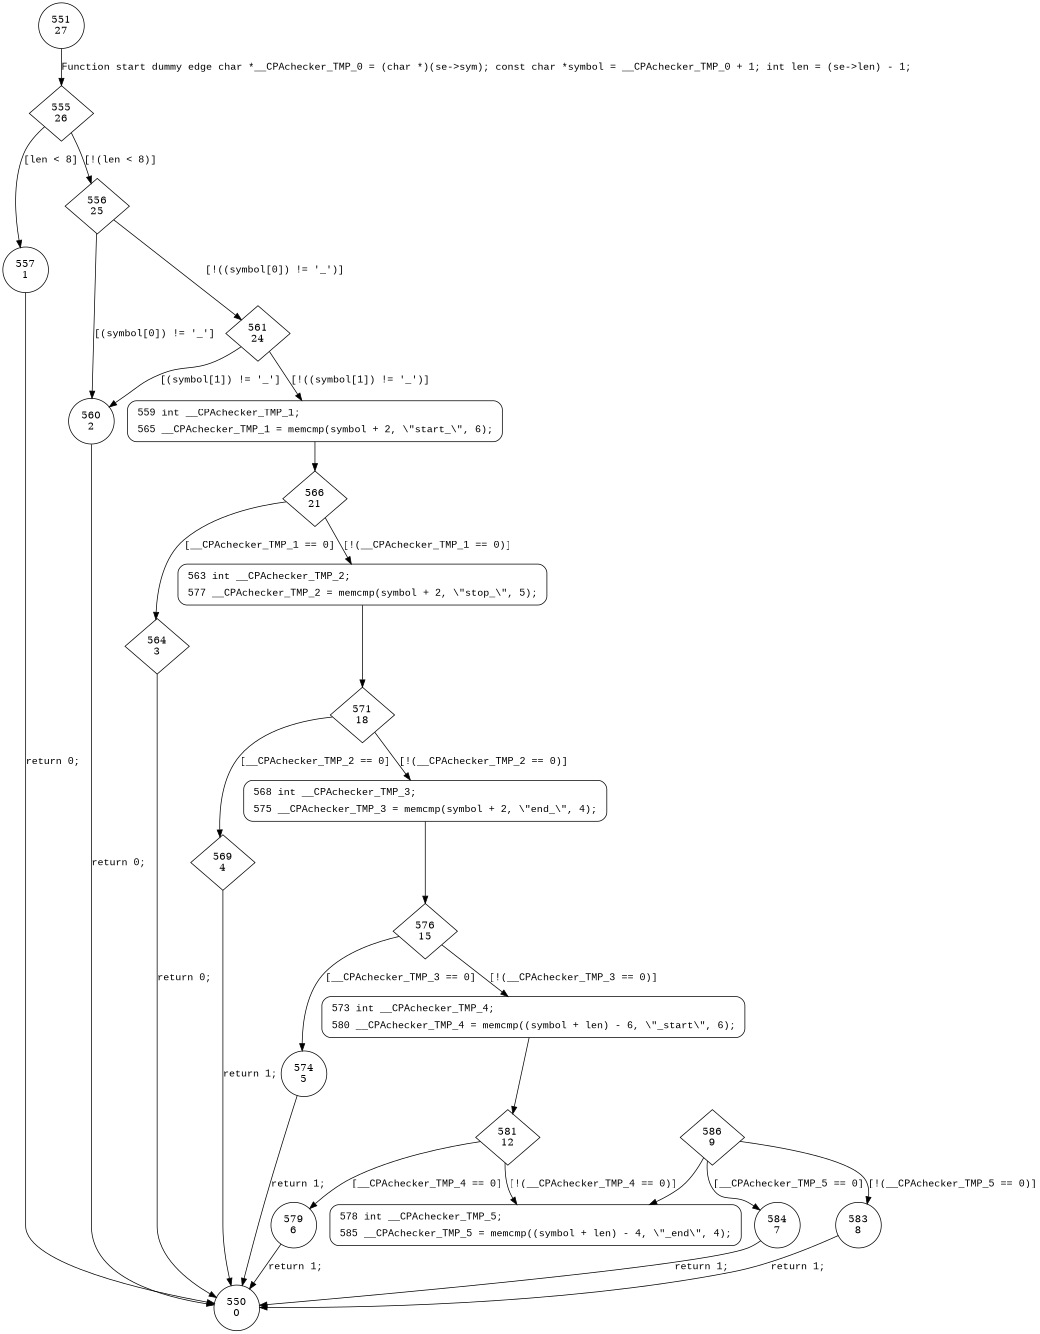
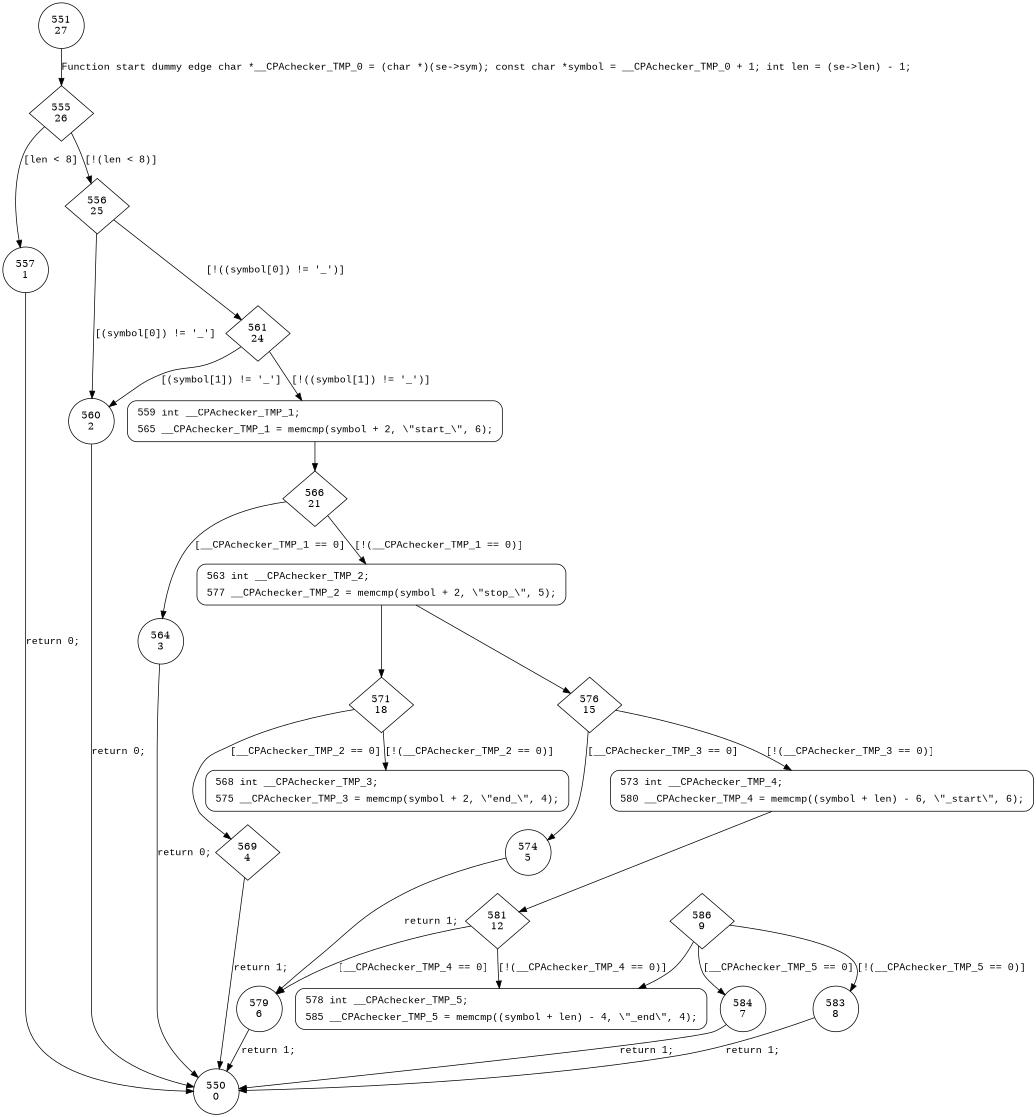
  digraph {
    node [shape=circle]
    edge [fontname="Courier New"]
    n1 [label="551\n27"]
    n2 [label="555\n26" shape=diamond]
    n3 [label="557\n1"]
    n4 [label="556\n25" shape=diamond]
    n5 [label="550\n0"]
    n6 [label="560\n2"]
    n7 [label="561\n24" shape=diamond]
    n8 [fillcolor=white fontname="Courier New" label=<<table border="0" cellborder="0" cellpadding="3" bgcolor="white"><tr><td align="right">559</td><td align="left">int __CPAchecker_TMP_1;</td></tr><tr><td align="right">565</td><td align="left">__CPAchecker_TMP_1 = memcmp(symbol + 2, \"start_\", 6);</td></tr></table>> penwidth=1 shape=Mrecord style="filled,bold"]
    n9 [label="566\n21" shape=diamond]
-   n10 [label="564\n3" shape=diamond]
+   n10 [label="564\n3"]
    n11 [fillcolor=white fontname="Courier New" label=<<table border="0" cellborder="0" cellpadding="3" bgcolor="white"><tr><td align="right">563</td><td align="left">int __CPAchecker_TMP_2;</td></tr><tr><td align="right">577</td><td align="left">__CPAchecker_TMP_2 = memcmp(symbol + 2, \"stop_\", 5);</td></tr></table>> penwidth=1 shape=Mrecord style="filled,bold"]
    n12 [label="571\n18" shape=diamond]
    n13 [label="569\n4" shape=diamond]
    n14 [fillcolor=white fontname="Courier New" label=<<table border="0" cellborder="0" cellpadding="3" bgcolor="white"><tr><td align="right">568</td><td align="left">int __CPAchecker_TMP_3;</td></tr><tr><td align="right">575</td><td align="left">__CPAchecker_TMP_3 = memcmp(symbol + 2, \"end_\", 4);</td></tr></table>> penwidth=1 shape=Mrecord style="filled,bold"]
    n15 [label="576\n15" shape=diamond]
    n16 [label="574\n5"]
    n17 [fillcolor=white fontname="Courier New" label=<<table border="0" cellborder="0" cellpadding="3" bgcolor="white"><tr><td align="right">573</td><td align="left">int __CPAchecker_TMP_4;</td></tr><tr><td align="right">580</td><td align="left">__CPAchecker_TMP_4 = memcmp((symbol + len) - 6, \"_start\", 6);</td></tr></table>> penwidth=1 shape=Mrecord style="filled,bold"]
    n18 [label="581\n12" shape=diamond]
    n19 [label="579\n6"]
    n20 [fillcolor=white fontname="Courier New" label=<<table border="0" cellborder="0" cellpadding="3" bgcolor="white"><tr><td align="right">578</td><td align="left">int __CPAchecker_TMP_5;</td></tr><tr><td align="right">585</td><td align="left">__CPAchecker_TMP_5 = memcmp((symbol + len) - 4, \"_end\", 4);</td></tr></table>> penwidth=1 shape=Mrecord style="filled,bold"]
    n21 [label="586\n9" shape=diamond]
    n22 [label="584\n7"]
    n23 [label="583\n8"]
    n1 -> n2 [label="Function start dummy edge char *__CPAchecker_TMP_0 = (char *)(se->sym); const char *symbol = __CPAchecker_TMP_0 + 1; int len = (se->len) - 1;"]
    n2 -> n3 [label="[len < 8]"]
    n2 -> n4 [label="[!(len < 8)]"]
    n3 -> n5 [label="return 0;"]
    n4 -> n6 [label="[(symbol[0]) != '_']"]
    n4 -> n7 [label="[!((symbol[0]) != '_')]"]
    n6 -> n5 [label="return 0;"]
    n7 -> n6 [label="[(symbol[1]) != '_']"]
    n7 -> n8 [label="[!((symbol[1]) != '_')]"]
    n8 -> n9 [fontname=""]
    n9 -> n10 [label="[__CPAchecker_TMP_1 == 0]"]
    n9 -> n11 [label="[!(__CPAchecker_TMP_1 == 0)]"]
    n10 -> n5 [label="return 0;"]
    n11 -> n12 [fontname=""]
    n12 -> n13 [label="[__CPAchecker_TMP_2 == 0]"]
    n12 -> n14 [label="[!(__CPAchecker_TMP_2 == 0)]"]
    n13 -> n5 [label="return 1;"]
-   n14 -> n15 [fontname=""]
+   n11 -> n15 [fontname=""]
    n15 -> n16 [label="[__CPAchecker_TMP_3 == 0]"]
    n15 -> n17 [label="[!(__CPAchecker_TMP_3 == 0)]"]
-   n16 -> n5 [label="return 1;"]
+   n16 -> n19 [label="return 1;"]
    n17 -> n18 [fontname=""]
    n18 -> n19 [label="[__CPAchecker_TMP_4 == 0]"]
    n18 -> n20 [label="[!(__CPAchecker_TMP_4 == 0)]"]
    n19 -> n5 [label="return 1;"]
    n21 -> n20 [fontname=""]
    n21 -> n22 [label="[__CPAchecker_TMP_5 == 0]"]
    n21 -> n23 [label="[!(__CPAchecker_TMP_5 == 0)]"]
    n22 -> n5 [label="return 1;"]
    n23 -> n5 [label="return 1;"]
  }
